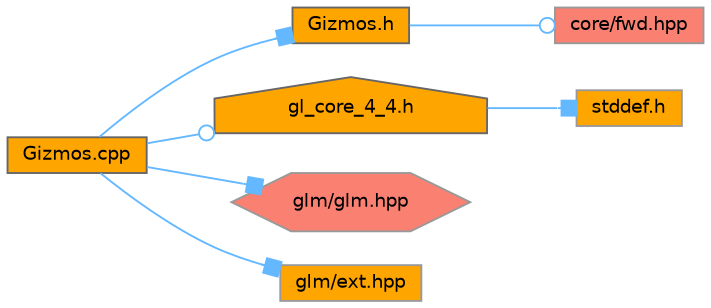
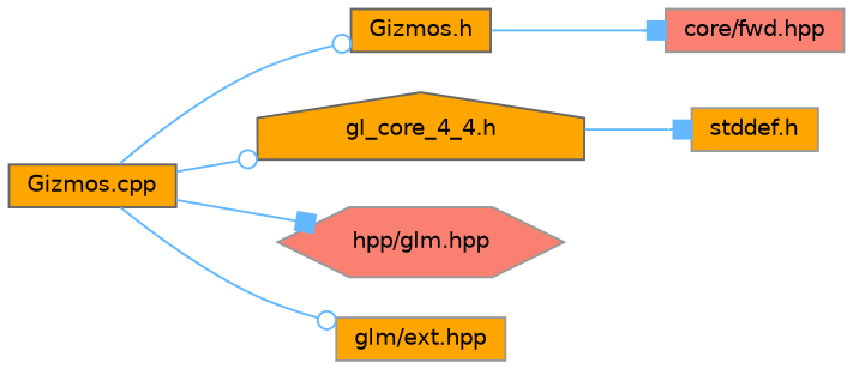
  digraph {
    rankdir=LR
    node [color=grey60 fillcolor=orange fontname=Helvetica fontsize=10 shape=box style=filled]
    edge [arrowhead=odot color=steelblue1 fontname=Helvetica fontsize=10 labelfontname=Helvetica labelfontsize=10 style=solid]
    n1 [color=gray40 fontcolor=black height=0.2 label="Gizmos.cpp" width=0.4]
    n2 [color=grey40 height=0.2 label="Gizmos.h" width=0.4]
    n3 [color=grey40 height=0.2 label="gl_core_4_4.h" shape=house width=0.4]
-   n4 [fillcolor=salmon height=0.2 label="glm/glm.hpp" shape=hexagon width=0.4]
+   n4 [fillcolor=salmon height=0.2 label="hpp/glm.hpp" shape=hexagon width=0.4]
    n5 [height=0.2 label="glm/ext.hpp" width=0.4]
    n6 [fillcolor=salmon height=0.2 label="core/fwd.hpp" width=0.4]
    n7 [height=0.2 label="stddef.h" width=0.4]
-   n1 -> n2 [arrowhead=box]
+   n1 -> n2
    n1 -> n3
    n1 -> n4 [arrowhead=box]
-   n1 -> n5 [arrowhead=box]
-   n2 -> n6
+   n1 -> n5
+   n2 -> n6 [arrowhead=box]
    n3 -> n7 [arrowhead=box]
  }
